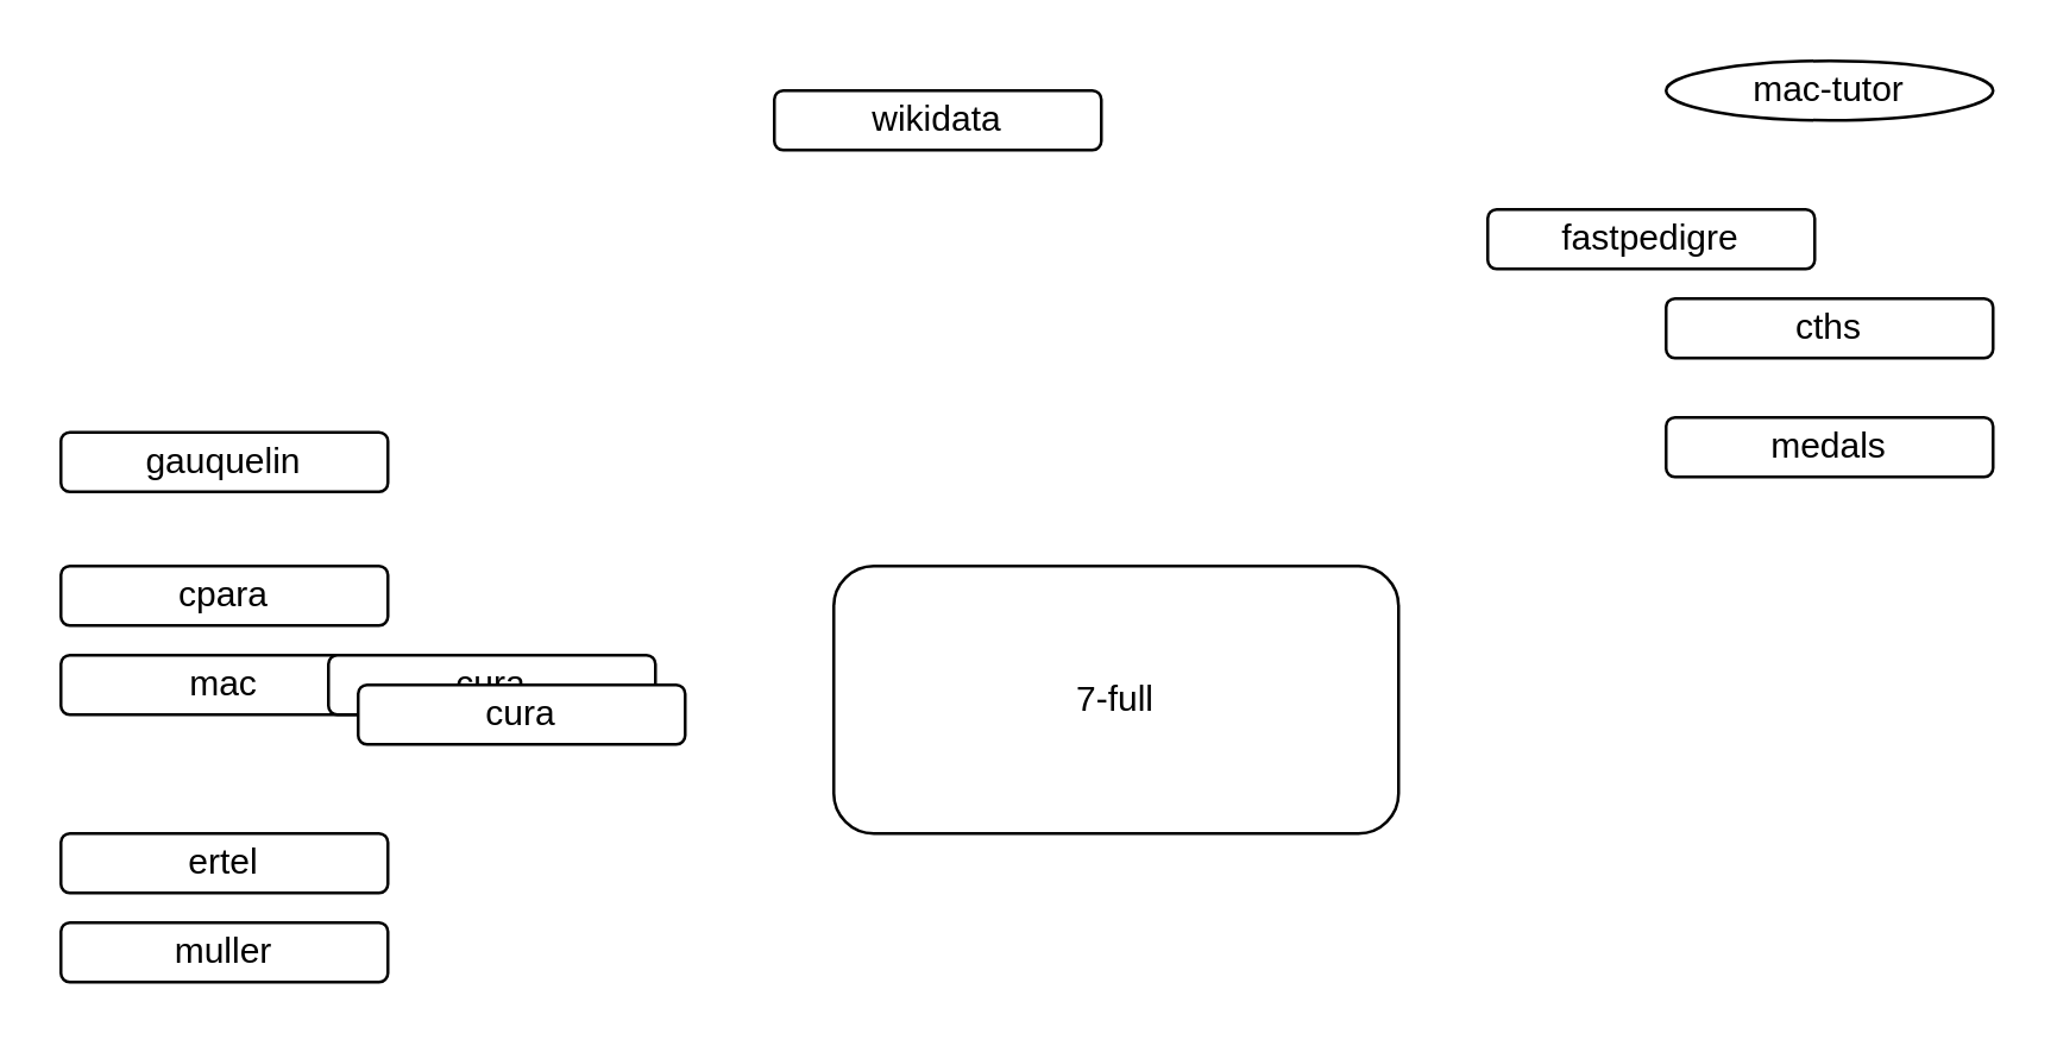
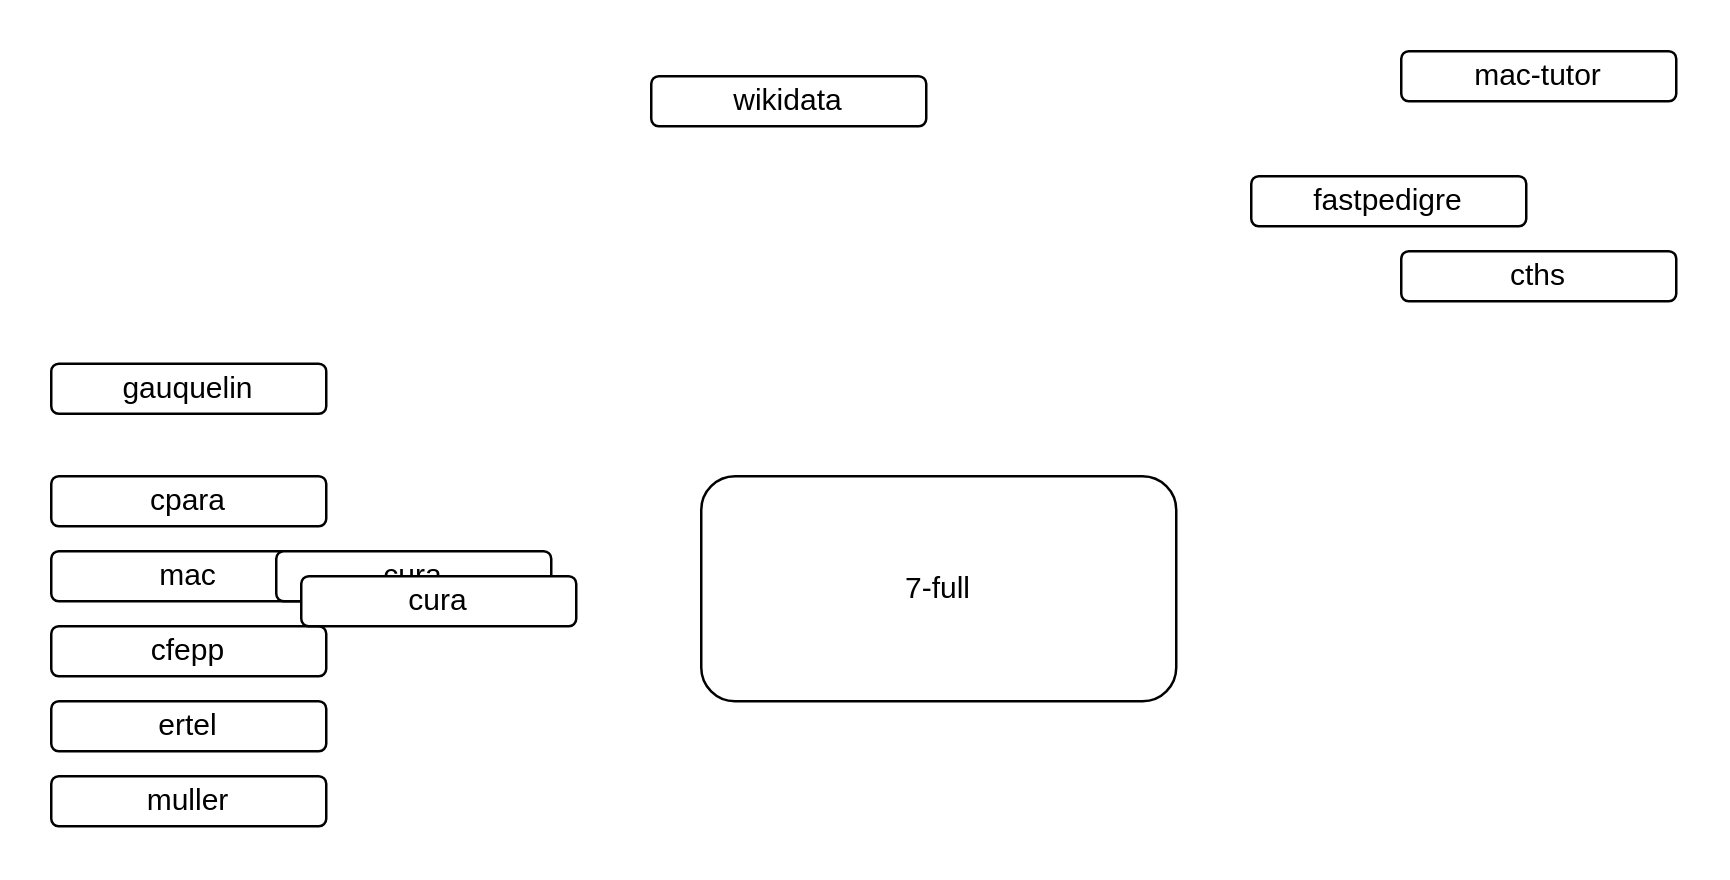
  <mxCell id="0" />
  <mxCell id="1" parent="0" />
  <mxCell id="2" value="7-full" style="rounded=1;whiteSpace=wrap;html=1;" vertex="1" parent="1"><mxGeometry x="280" y="190" width="190" height="90" as="geometry" /></mxCell>
- <mxCell id="3" value="mac-tutor" style="ellipse;whiteSpace=wrap;html=1;" vertex="1" parent="1"><mxGeometry x="560" y="20" width="110" height="20" as="geometry" /></mxCell>
+ <mxCell id="3" value="mac-tutor" style="rounded=1;whiteSpace=wrap;html=1;" vertex="1" parent="1"><mxGeometry x="560" y="20" width="110" height="20" as="geometry" /></mxCell>
  <mxCell id="4" value="gauquelin" style="rounded=1;whiteSpace=wrap;html=1;" vertex="1" parent="1"><mxGeometry x="20" y="145" width="110" height="20" as="geometry" /></mxCell>
  <mxCell id="5" value="cpara" style="rounded=1;whiteSpace=wrap;html=1;" vertex="1" parent="1"><mxGeometry x="20" y="190" width="110" height="20" as="geometry" /></mxCell>
  <mxCell id="6" value="mac" style="rounded=1;whiteSpace=wrap;html=1;" vertex="1" parent="1"><mxGeometry x="20" y="220" width="110" height="20" as="geometry" /></mxCell>
+ <mxCell id="7" value="cfepp" style="rounded=1;whiteSpace=wrap;html=1;" vertex="1" parent="1"><mxGeometry x="20" y="250" width="110" height="20" as="geometry" /></mxCell>
  <mxCell id="8" value="ertel" style="rounded=1;whiteSpace=wrap;html=1;" vertex="1" parent="1"><mxGeometry x="20" y="280" width="110" height="20" as="geometry" /></mxCell>
  <mxCell id="9" value="muller" style="rounded=1;whiteSpace=wrap;html=1;" vertex="1" parent="1"><mxGeometry x="20" y="310" width="110" height="20" as="geometry" /></mxCell>
  <mxCell id="10" value="wikidata" style="rounded=1;whiteSpace=wrap;html=1;" vertex="1" parent="1"><mxGeometry x="260" y="30" width="110" height="20" as="geometry" /></mxCell>
  <mxCell id="11" value="fastpedigre" style="rounded=1;whiteSpace=wrap;html=1;" vertex="1" parent="1"><mxGeometry x="500" y="70" width="110" height="20" as="geometry" /></mxCell>
  <mxCell id="12" value="cura" style="rounded=1;whiteSpace=wrap;html=1;" vertex="1" parent="1"><mxGeometry x="110" y="220" width="110" height="20" as="geometry" /></mxCell>
  <mxCell id="13" value="cura" style="rounded=1;whiteSpace=wrap;html=1;" vertex="1" parent="1"><mxGeometry x="120" y="230" width="110" height="20" as="geometry" /></mxCell>
- <mxCell id="14" value="medals" style="rounded=1;whiteSpace=wrap;html=1;" vertex="1" parent="1"><mxGeometry x="560" y="140" width="110" height="20" as="geometry" /></mxCell>
  <mxCell id="15" value="cths" style="rounded=1;whiteSpace=wrap;html=1;" vertex="1" parent="1"><mxGeometry x="560" y="100" width="110" height="20" as="geometry" /></mxCell>
